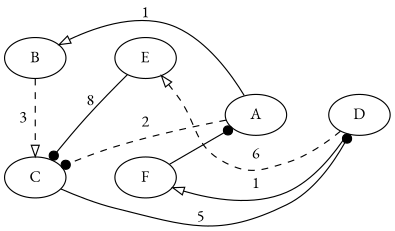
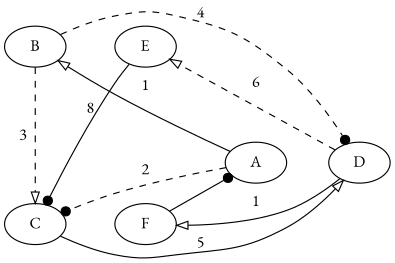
  digraph {
    fontname="EB Garamond"
    rankdir=LR
    node [fontname="EB Garamond" group=g2]
    edge [arrowhead=dot fontname="EB Garamond" weight=2]
    B
    C [group=g3]
    E
    F [group=g3]
    D [group=g1]
    A [group=g1]
    subgraph sub_1 {
      rank=same
      B
      C
    }
    subgraph sub_2 {
      rank=same
      E
      F
    }
    B -> C [arrowhead=onormal label=3 style=dashed]
    B -> E [style=invis arrowhead="" weight=""]
+   B -> D [label=4 style=dashed]
    C -> F [style=invis arrowhead="" weight=""]
-   C -> D [label=5]
+   C -> D [arrowhead=onormal label=5]
    E -> C [label=8]
    F -> A [weight=""]
    D -> E [arrowhead=onormal label=6 style=dashed]
    D -> F [arrowhead=onormal label=1]
    A -> B [arrowhead=onormal label=1 weight=""]
    A -> C [label=2 style=dashed]
    A -> D [style=invis arrowhead="" weight=""]
  }
